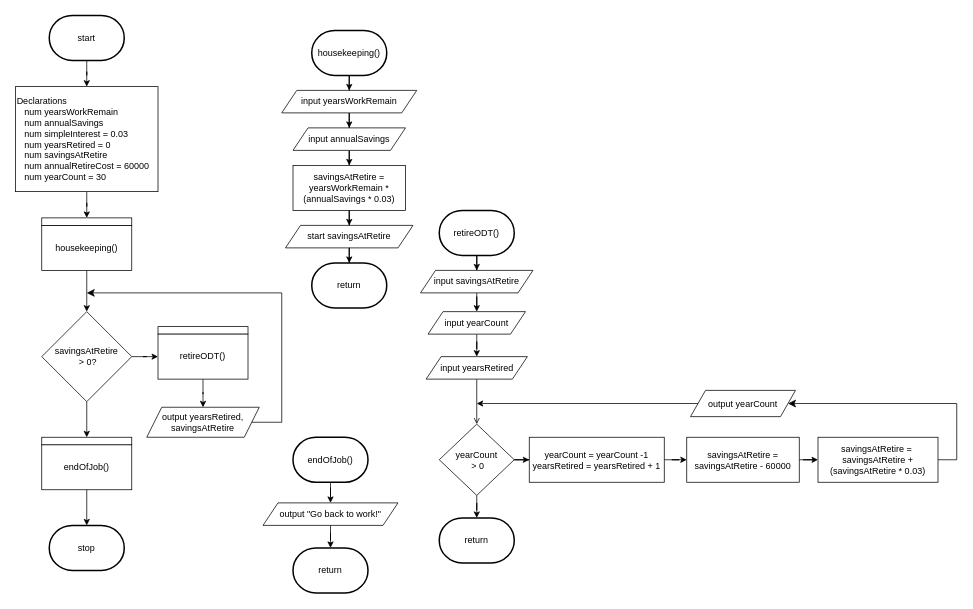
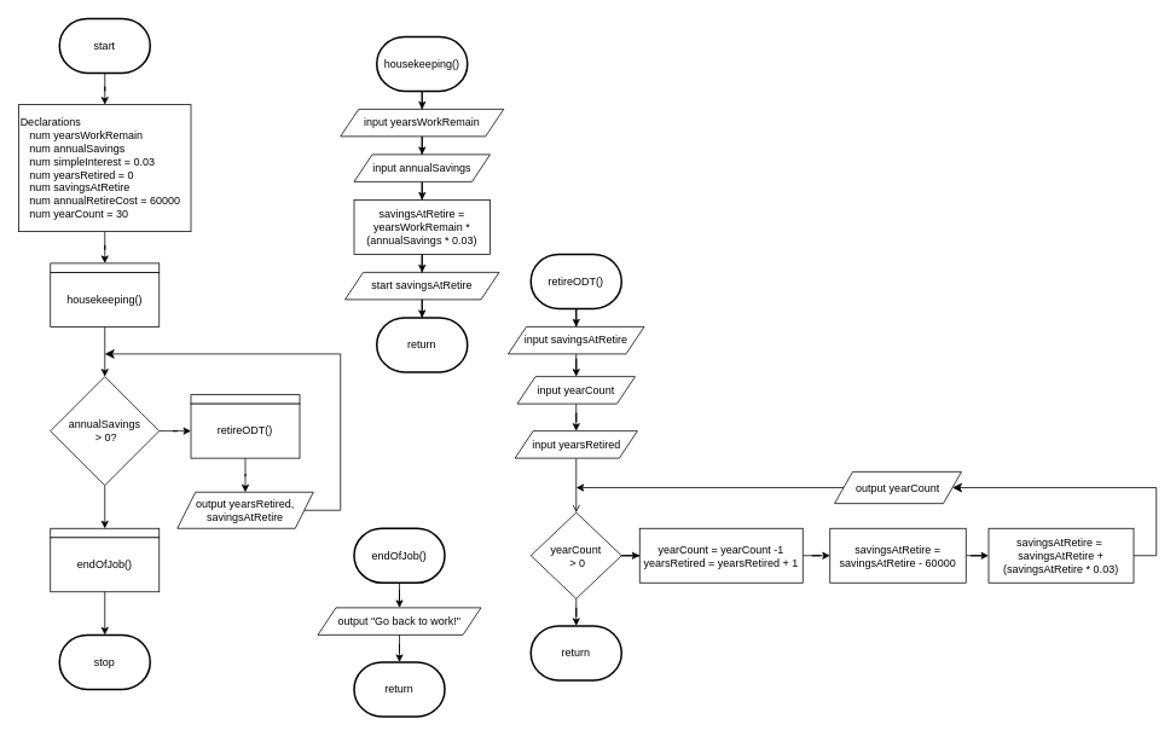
  <mxCell id="0" />
  <mxCell id="1" parent="0" />
  <mxCell id="2" style="edgeStyle=orthogonalEdgeStyle;rounded=0;orthogonalLoop=1;jettySize=auto;html=1;entryX=0.5;entryY=0;entryDx=0;entryDy=0;" edge="1" parent="1" source="3" target="7"><mxGeometry relative="1" as="geometry" /></mxCell>
  <mxCell id="3" value="start" style="strokeWidth=2;html=1;shape=mxgraph.flowchart.terminator;whiteSpace=wrap;" vertex="1" parent="1"><mxGeometry x="65" width="100" height="60" as="geometry" y="20" /></mxCell>
  <mxCell id="4" style="edgeStyle=orthogonalEdgeStyle;rounded=0;orthogonalLoop=1;jettySize=auto;html=1;entryX=0.5;entryY=0;entryDx=0;entryDy=0;" edge="1" parent="1" source="5" target="13"><mxGeometry relative="1" as="geometry" /></mxCell>
  <mxCell id="5" value="input yearsWorkRemain" style="shape=parallelogram;perimeter=parallelogramPerimeter;whiteSpace=wrap;html=1;fixedSize=1;" vertex="1" parent="1"><mxGeometry x="375" y="120" width="180" height="30" as="geometry" /></mxCell>
  <mxCell id="6" style="edgeStyle=orthogonalEdgeStyle;rounded=0;orthogonalLoop=1;jettySize=auto;html=1;entryX=0.5;entryY=0;entryDx=0;entryDy=0;" edge="1" parent="1" source="7" target="10"><mxGeometry relative="1" as="geometry" /></mxCell>
  <mxCell id="7" value="Declarations&lt;div&gt;&amp;nbsp; &amp;nbsp;num yearsWorkRemain&lt;/div&gt;&lt;div&gt;&amp;nbsp; &amp;nbsp;num annualSavings&lt;/div&gt;&lt;div&gt;&amp;nbsp; &amp;nbsp;num simpleInterest = 0.03&lt;/div&gt;&lt;div&gt;&amp;nbsp; &amp;nbsp;num yearsRetired = 0&lt;/div&gt;&lt;div&gt;&amp;nbsp; &amp;nbsp;num savingsAtRetire&lt;/div&gt;&lt;div&gt;&amp;nbsp; &amp;nbsp;num annualRetireCost = 60000&lt;/div&gt;&lt;div&gt;&amp;nbsp; &amp;nbsp;num yearCount = 30&lt;/div&gt;" style="rounded=0;whiteSpace=wrap;html=1;align=left;" vertex="1" parent="1"><mxGeometry x="20" y="115" width="190" height="140" as="geometry" /></mxCell>
  <mxCell id="8" style="edgeStyle=orthogonalEdgeStyle;rounded=0;orthogonalLoop=1;jettySize=auto;html=1;entryX=0.5;entryY=0;entryDx=0;entryDy=0;" edge="1" parent="1" source="9" target="22"><mxGeometry relative="1" as="geometry" /></mxCell>
  <mxCell id="9" value="housekeeping()" style="rounded=0;whiteSpace=wrap;html=1;" vertex="1" parent="1"><mxGeometry x="55" y="300" width="120" height="60" as="geometry" /></mxCell>
  <mxCell id="10" value="" style="rounded=0;whiteSpace=wrap;html=1;" vertex="1" parent="1"><mxGeometry x="55" y="290" width="120" height="10" as="geometry" /></mxCell>
  <mxCell id="11" value="start savingsAtRetire" style="shape=parallelogram;perimeter=parallelogramPerimeter;whiteSpace=wrap;html=1;fixedSize=1;" vertex="1" parent="1"><mxGeometry x="380" y="300" width="170" height="30" as="geometry" /></mxCell>
  <mxCell id="12" style="edgeStyle=orthogonalEdgeStyle;rounded=0;orthogonalLoop=1;jettySize=auto;html=1;entryX=0.5;entryY=0;entryDx=0;entryDy=0;" edge="1" parent="1" source="13" target="17"><mxGeometry relative="1" as="geometry" /></mxCell>
  <mxCell id="13" value="input annualSavings" style="shape=parallelogram;perimeter=parallelogramPerimeter;whiteSpace=wrap;html=1;fixedSize=1;" vertex="1" parent="1"><mxGeometry x="390" y="170" width="150" height="30" as="geometry" /></mxCell>
  <mxCell id="14" style="edgeStyle=orthogonalEdgeStyle;rounded=0;orthogonalLoop=1;jettySize=auto;html=1;entryX=0.5;entryY=0;entryDx=0;entryDy=0;" edge="1" parent="1" source="15" target="5"><mxGeometry relative="1" as="geometry" /></mxCell>
  <mxCell id="15" value="housekeeping()" style="strokeWidth=2;html=1;shape=mxgraph.flowchart.terminator;whiteSpace=wrap;" vertex="1" parent="1"><mxGeometry x="415" y="40" width="100" height="60" as="geometry" /></mxCell>
  <mxCell id="16" style="edgeStyle=orthogonalEdgeStyle;rounded=0;orthogonalLoop=1;jettySize=auto;html=1;entryX=0.5;entryY=0;entryDx=0;entryDy=0;" edge="1" parent="1" source="17" target="11"><mxGeometry relative="1" as="geometry" /></mxCell>
  <mxCell id="17" value="savingsAtRetire = yearsWorkRemain * (annualSavings * 0.03)" style="rounded=0;whiteSpace=wrap;html=1;" vertex="1" parent="1"><mxGeometry x="390" y="220" width="150" height="60" as="geometry" /></mxCell>
  <mxCell id="18" value="return" style="strokeWidth=2;html=1;shape=mxgraph.flowchart.terminator;whiteSpace=wrap;" vertex="1" parent="1"><mxGeometry x="415" y="350" width="100" height="60" as="geometry" /></mxCell>
  <mxCell id="19" style="edgeStyle=orthogonalEdgeStyle;rounded=0;orthogonalLoop=1;jettySize=auto;html=1;entryX=0.5;entryY=0;entryDx=0;entryDy=0;entryPerimeter=0;" edge="1" parent="1" source="11" target="18"><mxGeometry relative="1" as="geometry" /></mxCell>
  <mxCell id="20" style="edgeStyle=orthogonalEdgeStyle;rounded=0;orthogonalLoop=1;jettySize=auto;html=1;entryX=0;entryY=0.5;entryDx=0;entryDy=0;" edge="1" parent="1" source="22" target="26"><mxGeometry relative="1" as="geometry" /></mxCell>
  <mxCell id="21" style="edgeStyle=orthogonalEdgeStyle;rounded=0;orthogonalLoop=1;jettySize=auto;html=1;entryX=0.5;entryY=0;entryDx=0;entryDy=0;" edge="1" parent="1" source="22" target="54"><mxGeometry relative="1" as="geometry" /></mxCell>
- <mxCell id="22" value="savingsAtRetire&lt;div&gt;&amp;nbsp;&amp;gt; 0?&lt;/div&gt;" style="rhombus;whiteSpace=wrap;html=1;" vertex="1" parent="1"><mxGeometry x="55" y="415" width="120" height="120" as="geometry" /></mxCell>
+ <mxCell id="22" value="annualSavings&lt;div&gt;&amp;nbsp;&amp;gt; 0?&lt;/div&gt;" style="rhombus;whiteSpace=wrap;html=1;" vertex="1" parent="1"><mxGeometry x="55" y="415" width="120" height="120" as="geometry" /></mxCell>
  <mxCell id="23" value="output &quot;Go back to work!&quot;" style="shape=parallelogram;perimeter=parallelogramPerimeter;whiteSpace=wrap;html=1;fixedSize=1;" vertex="1" parent="1"><mxGeometry x="350" y="670" width="180" height="30" as="geometry" /></mxCell>
  <mxCell id="24" value="" style="rounded=0;whiteSpace=wrap;html=1;" vertex="1" parent="1"><mxGeometry x="210" y="435" width="120" height="10" as="geometry" /></mxCell>
  <mxCell id="25" style="edgeStyle=orthogonalEdgeStyle;rounded=0;orthogonalLoop=1;jettySize=auto;html=1;entryX=0.5;entryY=0;entryDx=0;entryDy=0;" edge="1" parent="1" source="26" target="44"><mxGeometry relative="1" as="geometry" /></mxCell>
  <mxCell id="26" value="retireODT()" style="rounded=0;whiteSpace=wrap;html=1;" vertex="1" parent="1"><mxGeometry x="210" y="445" width="120" height="60" as="geometry" /></mxCell>
  <mxCell id="27" style="edgeStyle=orthogonalEdgeStyle;rounded=0;orthogonalLoop=1;jettySize=auto;html=1;entryX=0.5;entryY=0;entryDx=0;entryDy=0;" edge="1" parent="1" source="28" target="30"><mxGeometry relative="1" as="geometry" /></mxCell>
  <mxCell id="28" value="retireODT()" style="strokeWidth=2;html=1;shape=mxgraph.flowchart.terminator;whiteSpace=wrap;" vertex="1" parent="1"><mxGeometry x="585" y="280" width="100" height="60" as="geometry" /></mxCell>
  <mxCell id="29" style="edgeStyle=orthogonalEdgeStyle;rounded=0;orthogonalLoop=1;jettySize=auto;html=1;entryX=0.5;entryY=0;entryDx=0;entryDy=0;" edge="1" parent="1" source="30" target="32"><mxGeometry relative="1" as="geometry" /></mxCell>
  <mxCell id="30" value="input savingsAtRetire" style="shape=parallelogram;perimeter=parallelogramPerimeter;whiteSpace=wrap;html=1;fixedSize=1;" vertex="1" parent="1"><mxGeometry x="560" y="360" width="150" height="30" as="geometry" /></mxCell>
  <mxCell id="31" style="edgeStyle=orthogonalEdgeStyle;rounded=0;orthogonalLoop=1;jettySize=auto;html=1;entryX=0.5;entryY=0;entryDx=0;entryDy=0;" edge="1" parent="1" source="32" target="43"><mxGeometry relative="1" as="geometry" /></mxCell>
  <mxCell id="32" value="input yearCount" style="shape=parallelogram;perimeter=parallelogramPerimeter;whiteSpace=wrap;html=1;fixedSize=1;" vertex="1" parent="1"><mxGeometry x="570" y="415" width="130" height="30" as="geometry" /></mxCell>
  <mxCell id="33" style="edgeStyle=orthogonalEdgeStyle;rounded=0;orthogonalLoop=1;jettySize=auto;html=1;entryX=0;entryY=0.5;entryDx=0;entryDy=0;" edge="1" parent="1" source="34" target="37"><mxGeometry relative="1" as="geometry" /></mxCell>
  <mxCell id="34" value="yearCount&lt;div&gt;&amp;nbsp;&amp;gt; 0&lt;/div&gt;" style="rhombus;whiteSpace=wrap;html=1;" vertex="1" parent="1"><mxGeometry x="585" y="565" width="100" height="95" as="geometry" /></mxCell>
  <mxCell id="35" value="return" style="strokeWidth=2;html=1;shape=mxgraph.flowchart.terminator;whiteSpace=wrap;" vertex="1" parent="1"><mxGeometry x="585" y="690" width="100" height="60" as="geometry" /></mxCell>
  <mxCell id="36" style="edgeStyle=orthogonalEdgeStyle;rounded=0;orthogonalLoop=1;jettySize=auto;html=1;entryX=0;entryY=0.5;entryDx=0;entryDy=0;" edge="1" parent="1" source="37" target="39"><mxGeometry relative="1" as="geometry" /></mxCell>
  <mxCell id="37" value="yearCount = yearCount -1&lt;div&gt;yearsRetired = yearsRetired + 1&lt;/div&gt;" style="rounded=0;whiteSpace=wrap;html=1;" vertex="1" parent="1"><mxGeometry x="705" y="582.5" width="180" height="60" as="geometry" /></mxCell>
  <mxCell id="38" style="edgeStyle=orthogonalEdgeStyle;rounded=0;orthogonalLoop=1;jettySize=auto;html=1;entryX=0;entryY=0.5;entryDx=0;entryDy=0;" edge="1" parent="1" source="39" target="41"><mxGeometry relative="1" as="geometry" /></mxCell>
  <mxCell id="39" value="savingsAtRetire = savingsAtRetire - 60000" style="rounded=0;whiteSpace=wrap;html=1;" vertex="1" parent="1"><mxGeometry x="915" y="582.5" width="150" height="60" as="geometry" /></mxCell>
  <mxCell id="40" style="edgeStyle=orthogonalEdgeStyle;rounded=0;orthogonalLoop=1;jettySize=auto;html=1;entryX=0.5;entryY=0;entryDx=0;entryDy=0;entryPerimeter=0;" edge="1" parent="1" source="34" target="35"><mxGeometry relative="1" as="geometry" /></mxCell>
  <mxCell id="41" value="savingsAtRetire =&amp;nbsp;&lt;div&gt;savingsAtRetire + (savingsAtRetire * 0.03)&lt;/div&gt;" style="rounded=0;whiteSpace=wrap;html=1;" vertex="1" parent="1"><mxGeometry x="1090" y="582.5" width="160" height="60" as="geometry" /></mxCell>
  <mxCell id="42" style="edgeStyle=orthogonalEdgeStyle;rounded=0;orthogonalLoop=1;jettySize=auto;html=1;entryX=0.5;entryY=0;entryDx=0;entryDy=0;endArrow=open;" edge="1" parent="1" source="43" target="34"><mxGeometry relative="1" as="geometry" /></mxCell>
  <mxCell id="43" value="input yearsRetired" style="shape=parallelogram;perimeter=parallelogramPerimeter;whiteSpace=wrap;html=1;fixedSize=1;" vertex="1" parent="1"><mxGeometry x="567.5" y="475" width="135" height="30" as="geometry" /></mxCell>
  <mxCell id="44" value="output yearsRetired, savingsAtRetire" style="shape=parallelogram;perimeter=parallelogramPerimeter;whiteSpace=wrap;html=1;fixedSize=1;" vertex="1" parent="1"><mxGeometry x="195" y="542.5" width="150" height="40" as="geometry" /></mxCell>
  <mxCell id="45" style="edgeStyle=orthogonalEdgeStyle;rounded=0;orthogonalLoop=1;jettySize=auto;html=1;" edge="1" parent="1" source="46"><mxGeometry relative="1" as="geometry"><mxPoint x="635" y="537.5" as="targetPoint" /></mxGeometry></mxCell>
  <mxCell id="46" value="output yearCount" style="shape=parallelogram;perimeter=parallelogramPerimeter;whiteSpace=wrap;html=1;fixedSize=1;" vertex="1" parent="1"><mxGeometry x="920" y="520" width="140" height="35" as="geometry" /></mxCell>
  <mxCell id="47" value="" style="edgeStyle=elbowEdgeStyle;elbow=horizontal;endArrow=classic;html=1;curved=0;rounded=0;endSize=8;startSize=8;exitX=1;exitY=0.5;exitDx=0;exitDy=0;entryX=1;entryY=0.5;entryDx=0;entryDy=0;" edge="1" parent="1" source="41" target="46"><mxGeometry width="50" height="50" relative="1" as="geometry"><mxPoint x="1305" y="620" as="sourcePoint" /><mxPoint x="1355" y="570" as="targetPoint" /><Array as="points"><mxPoint x="1275" y="570" /></Array></mxGeometry></mxCell>
  <mxCell id="48" value="" style="edgeStyle=elbowEdgeStyle;elbow=horizontal;endArrow=classic;html=1;curved=0;rounded=0;endSize=8;startSize=8;exitX=1;exitY=0.5;exitDx=0;exitDy=0;" edge="1" parent="1" source="44"><mxGeometry width="50" height="50" relative="1" as="geometry"><mxPoint x="435" y="550" as="sourcePoint" /><mxPoint x="115" y="390" as="targetPoint" /><Array as="points"><mxPoint x="375" y="530" /></Array></mxGeometry></mxCell>
  <mxCell id="49" style="edgeStyle=orthogonalEdgeStyle;rounded=0;orthogonalLoop=1;jettySize=auto;html=1;entryX=0.5;entryY=0;entryDx=0;entryDy=0;" edge="1" parent="1" source="50" target="23"><mxGeometry relative="1" as="geometry" /></mxCell>
  <mxCell id="50" value="endOfJob()" style="strokeWidth=2;html=1;shape=mxgraph.flowchart.terminator;whiteSpace=wrap;" vertex="1" parent="1"><mxGeometry x="390" y="582.5" width="100" height="60" as="geometry" /></mxCell>
  <mxCell id="51" value="return" style="strokeWidth=2;html=1;shape=mxgraph.flowchart.terminator;whiteSpace=wrap;" vertex="1" parent="1"><mxGeometry x="390" y="730" width="100" height="60" as="geometry" /></mxCell>
  <mxCell id="52" style="edgeStyle=orthogonalEdgeStyle;rounded=0;orthogonalLoop=1;jettySize=auto;html=1;entryX=0.5;entryY=0;entryDx=0;entryDy=0;entryPerimeter=0;" edge="1" parent="1" source="23" target="51"><mxGeometry relative="1" as="geometry" /></mxCell>
  <mxCell id="53" value="endOfJob()" style="rounded=0;whiteSpace=wrap;html=1;" vertex="1" parent="1"><mxGeometry x="55" y="592.5" width="120" height="60" as="geometry" /></mxCell>
  <mxCell id="54" value="" style="rounded=0;whiteSpace=wrap;html=1;" vertex="1" parent="1"><mxGeometry x="55" y="582.5" width="120" height="10" as="geometry" /></mxCell>
  <mxCell id="55" value="stop" style="strokeWidth=2;html=1;shape=mxgraph.flowchart.terminator;whiteSpace=wrap;" vertex="1" parent="1"><mxGeometry x="65" y="700" width="100" height="60" as="geometry" /></mxCell>
  <mxCell id="56" style="edgeStyle=orthogonalEdgeStyle;rounded=0;orthogonalLoop=1;jettySize=auto;html=1;entryX=0.5;entryY=0;entryDx=0;entryDy=0;entryPerimeter=0;" edge="1" parent="1" source="53" target="55"><mxGeometry relative="1" as="geometry" /></mxCell>
